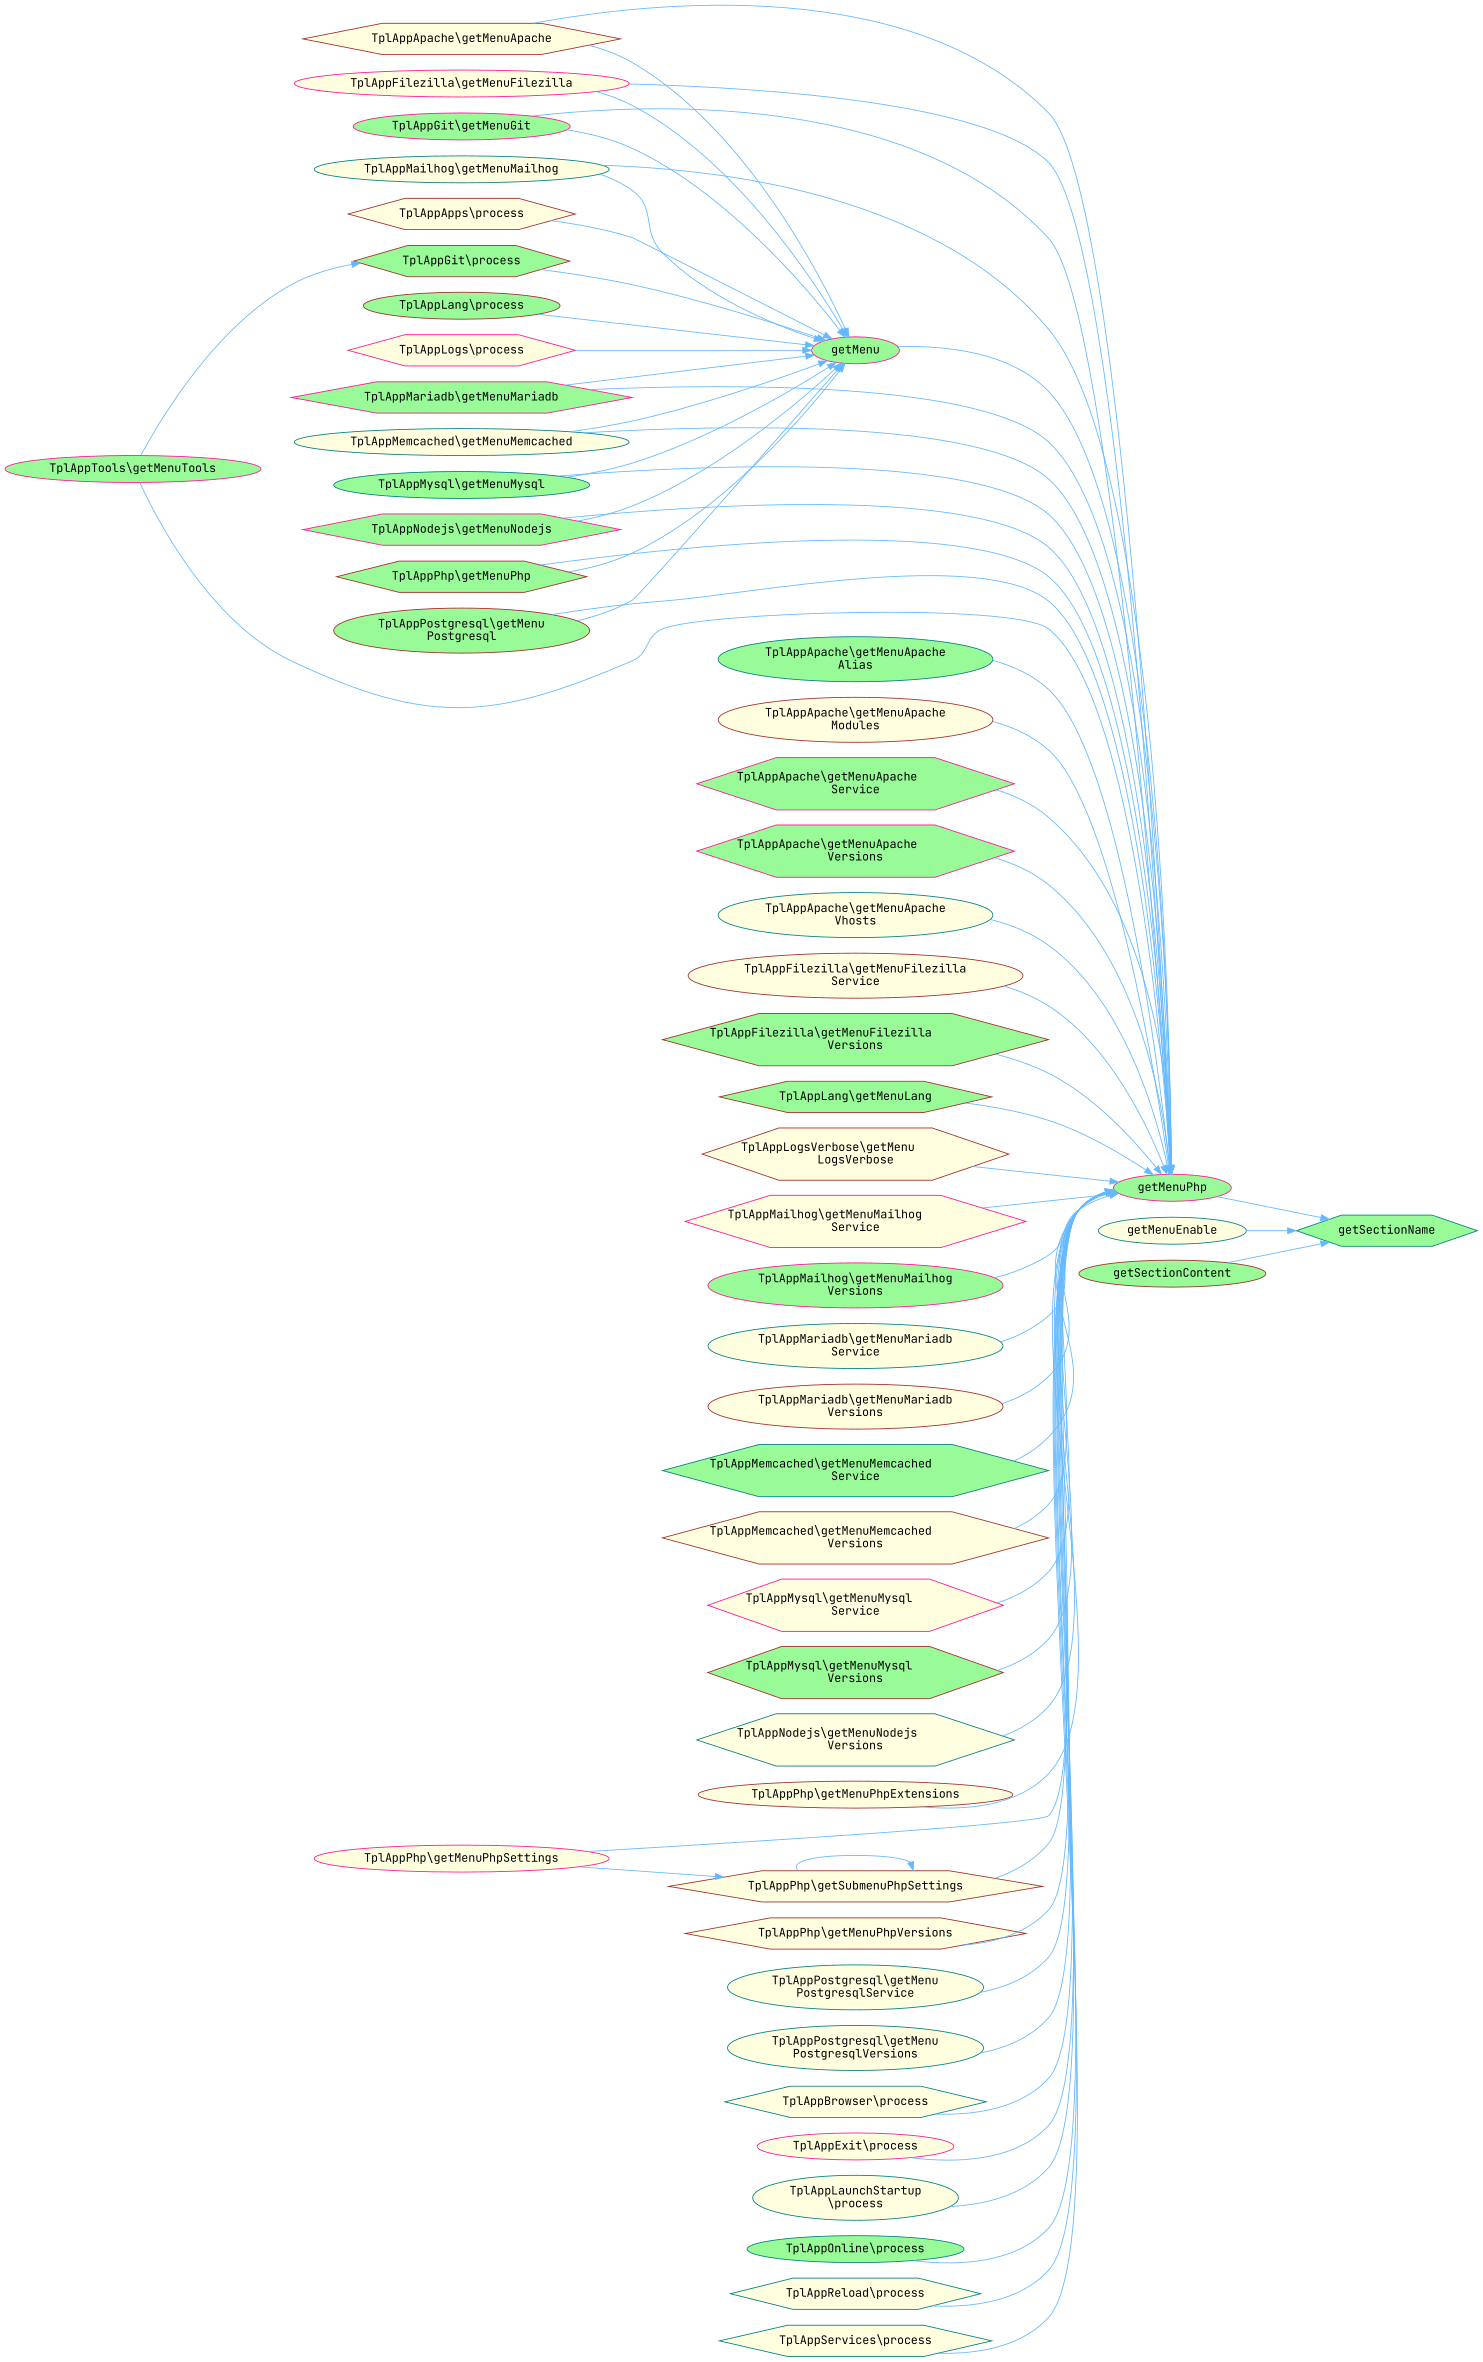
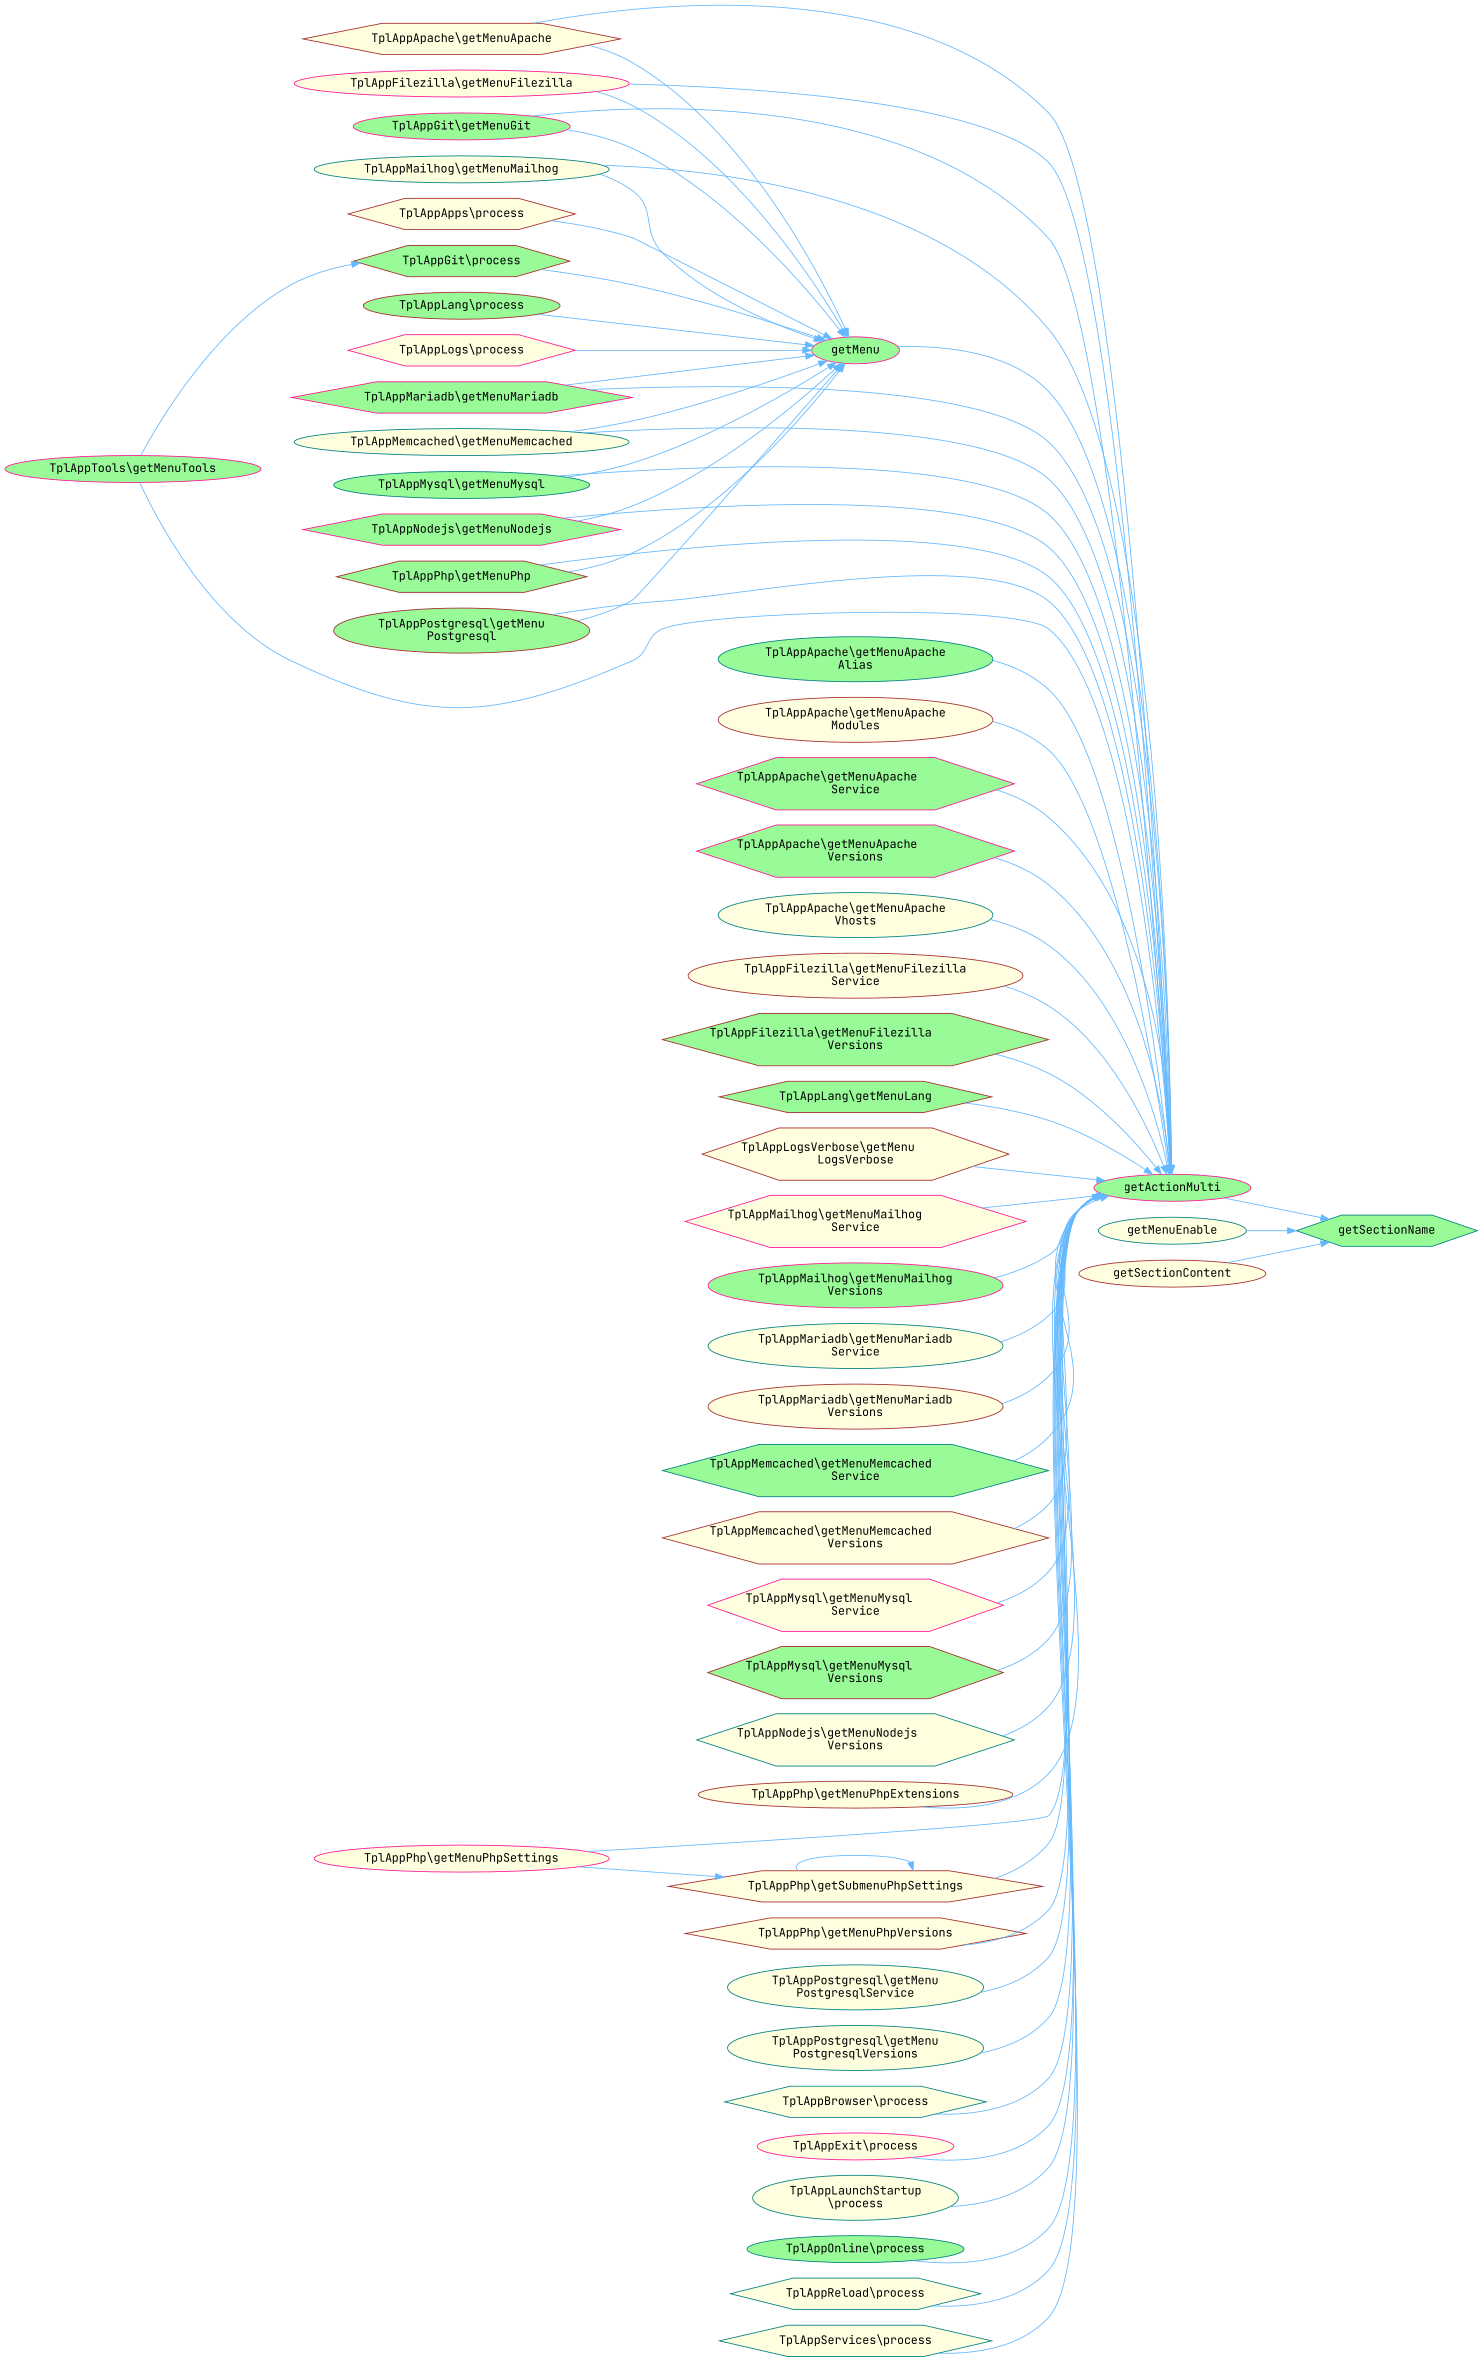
  digraph {
    fontname="JetBrains Mono"
    rankdir=RL
    node [color=brown fillcolor=lightyellow fontname="JetBrains Mono" fontsize=14 shape=ellipse style=filled]
    edge [color=steelblue1 dir=back fontname="JetBrains Mono" fontsize=14 labelfontname=Helvetica labelfontsize=14 style=solid]
    n1 [color=teal fillcolor=palegreen fontcolor=black height=0.2 label=getSectionName shape=hexagon width=0.4]
-   n2 [color=deeppink fillcolor=palegreen height=0.2 label=getMenuPhp width=0.4]
+   n2 [color=deeppink fillcolor=palegreen height=0.2 label=getActionMulti width=0.4]
    n3 [color=teal height=0.2 label=getMenuEnable width=0.4]
-   n4 [fillcolor=palegreen height=0.2 label=getSectionContent width=0.4]
+   n4 [height=0.2 label=getSectionContent width=0.4]
    n5 [color=deeppink fillcolor=palegreen height=0.2 label=getMenu width=0.4]
    n6 [height=0.2 label="TplAppApache\\getMenuApache" shape=hexagon width=0.4]
    n7 [color=teal fillcolor=palegreen height=0.2 label="TplAppApache\\getMenuApache\lAlias" width=0.4]
    n8 [height=0.2 label="TplAppApache\\getMenuApache\lModules" width=0.4]
    n9 [color=deeppink fillcolor=palegreen height=0.2 label="TplAppApache\\getMenuApache\lService" shape=hexagon width=0.4]
    n10 [color=deeppink fillcolor=palegreen height=0.2 label="TplAppApache\\getMenuApache\lVersions" shape=hexagon width=0.4]
    n11 [color=teal height=0.2 label="TplAppApache\\getMenuApache\lVhosts" width=0.4]
    n12 [color=deeppink height=0.2 label="TplAppFilezilla\\getMenuFilezilla" width=0.4]
    n13 [height=0.2 label="TplAppFilezilla\\getMenuFilezilla\lService" width=0.4]
    n14 [fillcolor=palegreen height=0.2 label="TplAppFilezilla\\getMenuFilezilla\lVersions" shape=hexagon width=0.4]
    n15 [color=deeppink fillcolor=palegreen height=0.2 label="TplAppGit\\getMenuGit" width=0.4]
    n16 [fillcolor=palegreen height=0.2 label="TplAppLang\\getMenuLang" shape=hexagon width=0.4]
    n17 [height=0.2 label="TplAppLogsVerbose\\getMenu\lLogsVerbose" shape=hexagon width=0.4]
    n18 [color=teal height=0.2 label="TplAppMailhog\\getMenuMailhog" width=0.4]
    n19 [color=deeppink height=0.2 label="TplAppMailhog\\getMenuMailhog\lService" shape=hexagon width=0.4]
    n20 [color=deeppink fillcolor=palegreen height=0.2 label="TplAppMailhog\\getMenuMailhog\lVersions" width=0.4]
    n21 [color=deeppink fillcolor=palegreen height=0.2 label="TplAppMariadb\\getMenuMariadb" shape=hexagon width=0.4]
    n22 [color=teal height=0.2 label="TplAppMariadb\\getMenuMariadb\lService" width=0.4]
    n23 [height=0.2 label="TplAppMariadb\\getMenuMariadb\lVersions" width=0.4]
    n24 [color=teal height=0.2 label="TplAppMemcached\\getMenuMemcached" width=0.4]
    n25 [color=teal fillcolor=palegreen height=0.2 label="TplAppMemcached\\getMenuMemcached\lService" shape=hexagon width=0.4]
    n26 [height=0.2 label="TplAppMemcached\\getMenuMemcached\lVersions" shape=hexagon width=0.4]
    n27 [color=teal fillcolor=palegreen height=0.2 label="TplAppMysql\\getMenuMysql" width=0.4]
    n28 [color=deeppink height=0.2 label="TplAppMysql\\getMenuMysql\lService" shape=hexagon width=0.4]
    n29 [fillcolor=palegreen height=0.2 label="TplAppMysql\\getMenuMysql\lVersions" shape=hexagon width=0.4]
    n30 [color=deeppink fillcolor=palegreen height=0.2 label="TplAppNodejs\\getMenuNodejs" shape=hexagon width=0.4]
    n31 [color=teal height=0.2 label="TplAppNodejs\\getMenuNodejs\lVersions" shape=hexagon width=0.4]
    n32 [fillcolor=palegreen height=0.2 label="TplAppPhp\\getMenuPhp" shape=hexagon width=0.4]
    n33 [height=0.2 label="TplAppPhp\\getMenuPhpExtensions" width=0.4]
    n34 [color=deeppink height=0.2 label="TplAppPhp\\getMenuPhpSettings" width=0.4]
    n35 [height=0.2 label="TplAppPhp\\getMenuPhpVersions" shape=hexagon width=0.4]
    n36 [fillcolor=palegreen height=0.2 label="TplAppPostgresql\\getMenu\lPostgresql" width=0.4]
    n37 [color=teal height=0.2 label="TplAppPostgresql\\getMenu\lPostgresqlService" width=0.4]
    n38 [color=teal height=0.2 label="TplAppPostgresql\\getMenu\lPostgresqlVersions" width=0.4]
    n39 [color=deeppink fillcolor=palegreen height=0.2 label="TplAppTools\\getMenuTools" width=0.4]
    n40 [height=0.2 label="TplAppPhp\\getSubmenuPhpSettings" shape=hexagon width=0.4]
    n41 [color=teal height=0.2 label="TplAppBrowser\\process" shape=hexagon width=0.4]
    n42 [color=deeppink height=0.2 label="TplAppExit\\process" width=0.4]
    n43 [color=teal height=0.2 label="TplAppLaunchStartup\l\\process" width=0.4]
    n44 [color=teal fillcolor=palegreen height=0.2 label="TplAppOnline\\process" width=0.4]
    n45 [color=teal height=0.2 label="TplAppReload\\process" shape=hexagon width=0.4]
    n46 [color=teal height=0.2 label="TplAppServices\\process" shape=hexagon width=0.4]
    n47 [height=0.2 label="TplAppApps\\process" shape=hexagon width=0.4]
    n48 [fillcolor=palegreen height=0.2 label="TplAppGit\\process" shape=hexagon width=0.4]
    n49 [fillcolor=palegreen height=0.2 label="TplAppLang\\process" width=0.4]
    n50 [color=deeppink height=0.2 label="TplAppLogs\\process" shape=hexagon width=0.4]
    n1 -> n2
    n1 -> n3
    n1 -> n4
    n2 -> n5
    n2 -> n6
    n2 -> n7
    n2 -> n8
    n2 -> n9
    n2 -> n10
    n2 -> n11
    n2 -> n12
    n2 -> n13
    n2 -> n14
    n2 -> n15
    n2 -> n16
    n2 -> n17
    n2 -> n18
    n2 -> n19
    n2 -> n20
    n2 -> n21
    n2 -> n22
    n2 -> n23
    n2 -> n24
    n2 -> n25
    n2 -> n26
    n2 -> n27
    n2 -> n28
    n2 -> n29
    n2 -> n30
    n2 -> n31
    n2 -> n32
    n2 -> n33
    n2 -> n34
    n2 -> n35
    n2 -> n36
    n2 -> n37
    n2 -> n38
    n2 -> n39
    n2 -> n40
    n2 -> n41
    n2 -> n42
    n2 -> n43
    n2 -> n44
    n2 -> n45
    n2 -> n46
    n5 -> n6
    n5 -> n12
    n5 -> n15
    n5 -> n18
    n5 -> n21
    n5 -> n24
    n5 -> n27
    n5 -> n30
    n5 -> n32
    n5 -> n36
    n5 -> n47
    n5 -> n48
    n5 -> n49
    n5 -> n50
    n40 -> n34
    n40 -> n40
    n48 -> n39
  }
